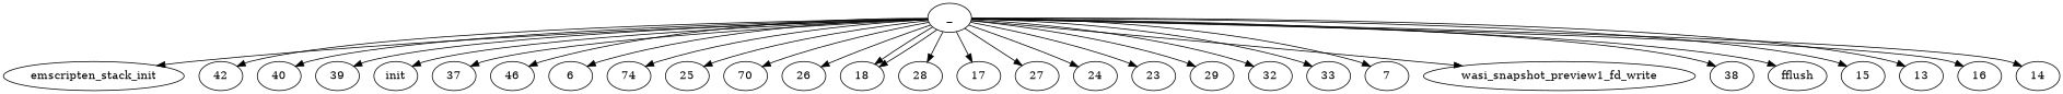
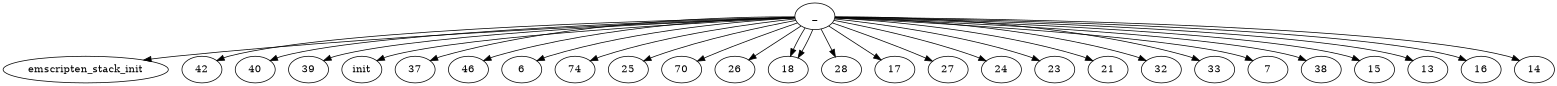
  digraph {
    _
    emscripten_stack_init
    42
    40
    39
    n6 [label=init]
    n7 [label=37]
    46
    6
    n10 [label=74]
    25
    n12 [label=70]
    26
    18
    28
    17
    27
    24
    23
-   29
+   29 [label=21]
    32
    33
    7
-   wasi_snapshot_preview1_fd_write
    38
-   fflush
    15
    13
    16
    14
    _ -> emscripten_stack_init
    _ -> 42
    _ -> 40
    _ -> 39
    _ -> n6
    _ -> n7
    _ -> 46
    _ -> 6
    _ -> n10
    _ -> 25
    _ -> n12
    _ -> 26
    _ -> 18
    _ -> 18
    _ -> 28
    _ -> 17
    _ -> 27
    _ -> 24
    _ -> 23
    _ -> 29
    _ -> 32
    _ -> 33
    _ -> 7
-   _ -> wasi_snapshot_preview1_fd_write
    _ -> 38
-   _ -> fflush
    _ -> 15
    _ -> 13
    _ -> 16
    _ -> 14
  }
